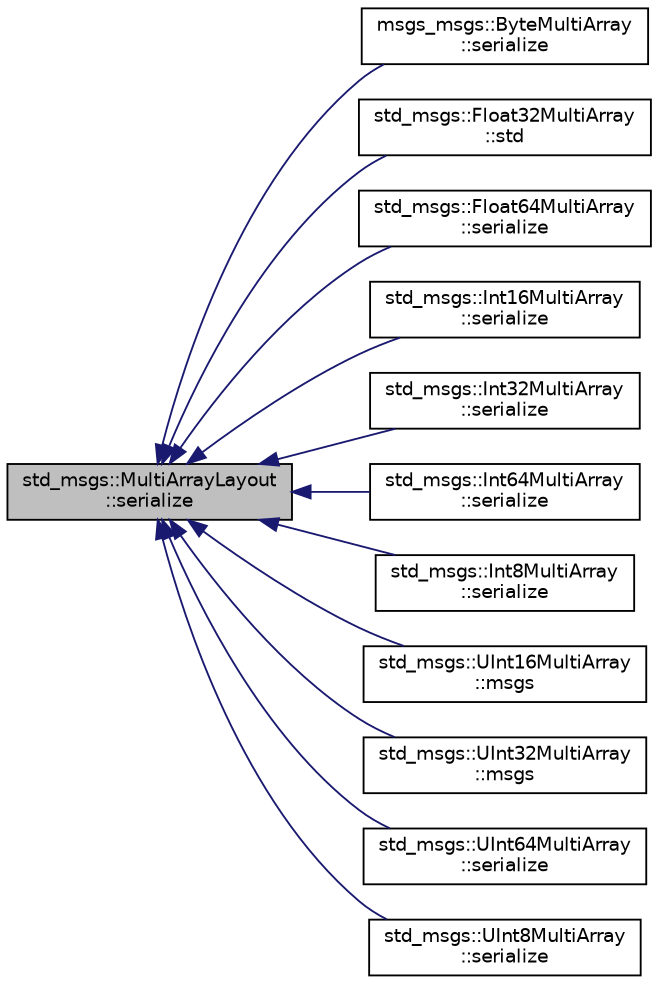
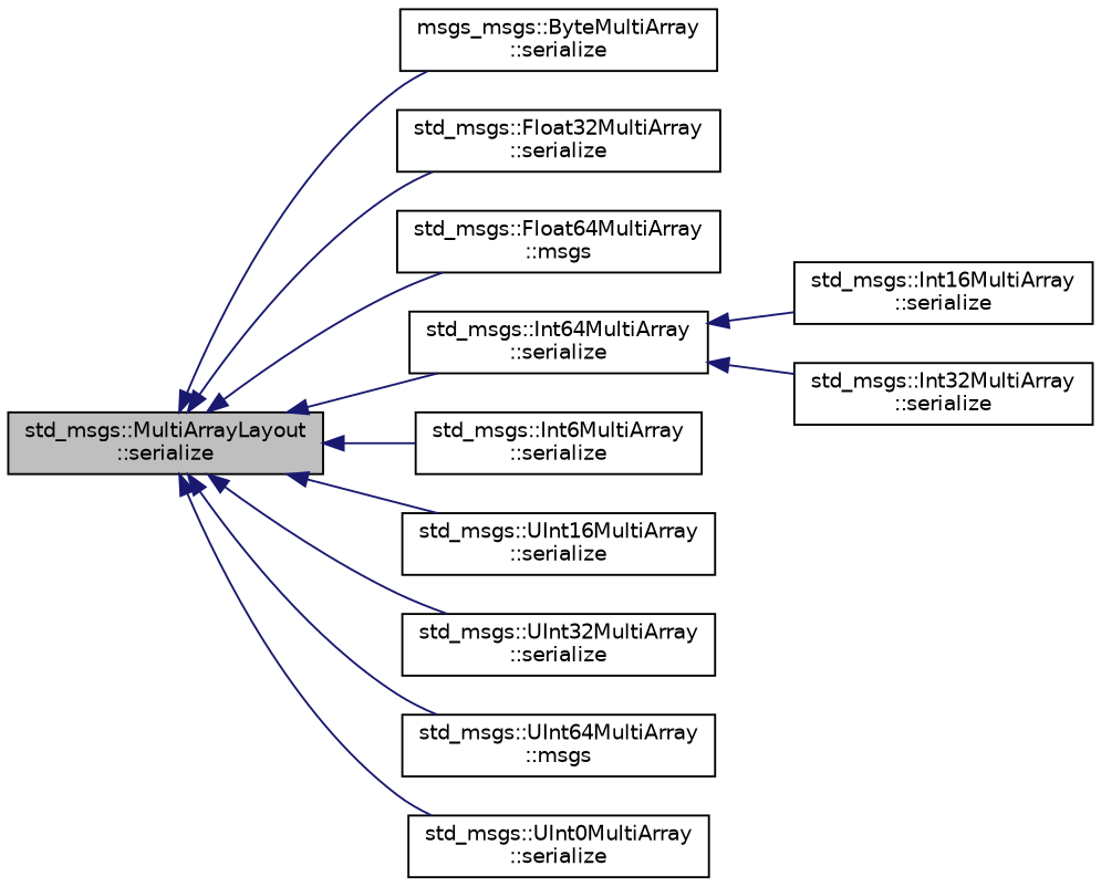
  digraph {
    rankdir=LR
    node [color=black fillcolor=white fontname=Helvetica fontsize=10 shape=record style=filled]
    edge [color=midnightblue dir=back fontname=Helvetica fontsize=10 labelfontname=Helvetica labelfontsize=10 style=solid]
    n1 [fillcolor=grey75 fontcolor=black height=0.2 label="std_msgs::MultiArrayLayout\l::serialize" width=0.4]
    n2 [height=0.2 label="msgs_msgs::ByteMultiArray\l::serialize" width=0.4]
-   n3 [height=0.2 label="std_msgs::Float32MultiArray\l::std" width=0.4]
-   n4 [height=0.2 label="std_msgs::Float64MultiArray\l::serialize" width=0.4]
+   n3 [height=0.2 label="std_msgs::Float32MultiArray\l::serialize" width=0.4]
+   n4 [height=0.2 label="std_msgs::Float64MultiArray\l::msgs" width=0.4]
    n5 [height=0.2 label="std_msgs::Int16MultiArray\l::serialize" width=0.4]
    n6 [height=0.2 label="std_msgs::Int32MultiArray\l::serialize" width=0.4]
    n7 [height=0.2 label="std_msgs::Int64MultiArray\l::serialize" width=0.4]
-   n8 [height=0.2 label="std_msgs::Int8MultiArray\l::serialize" width=0.4]
-   n9 [height=0.2 label="std_msgs::UInt16MultiArray\l::msgs" width=0.4]
-   n10 [height=0.2 label="std_msgs::UInt32MultiArray\l::msgs" width=0.4]
-   n11 [height=0.2 label="std_msgs::UInt64MultiArray\l::serialize" width=0.4]
-   n12 [height=0.2 label="std_msgs::UInt8MultiArray\l::serialize" width=0.4]
+   n8 [height=0.2 label="std_msgs::Int6MultiArray\l::serialize" width=0.4]
+   n9 [height=0.2 label="std_msgs::UInt16MultiArray\l::serialize" width=0.4]
+   n10 [height=0.2 label="std_msgs::UInt32MultiArray\l::serialize" width=0.4]
+   n11 [height=0.2 label="std_msgs::UInt64MultiArray\l::msgs" width=0.4]
+   n12 [height=0.2 label="std_msgs::UInt0MultiArray\l::serialize" width=0.4]
    n1 -> n2
    n1 -> n3
    n1 -> n4
-   n1 -> n5
-   n1 -> n6
+   n7 -> n5
+   n7 -> n6
    n1 -> n7
    n1 -> n8
    n1 -> n9
    n1 -> n10
    n1 -> n11
    n1 -> n12
  }
